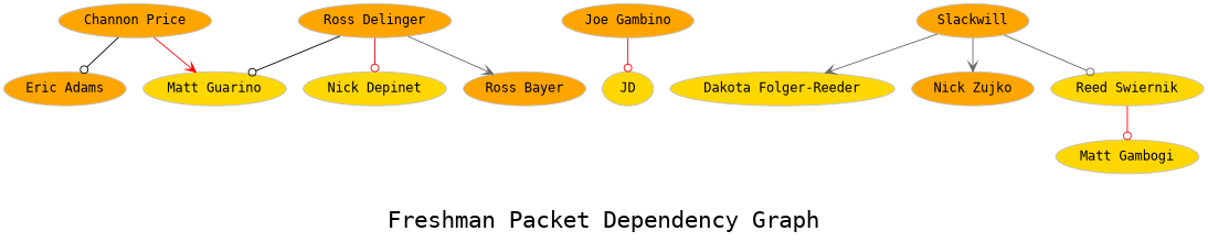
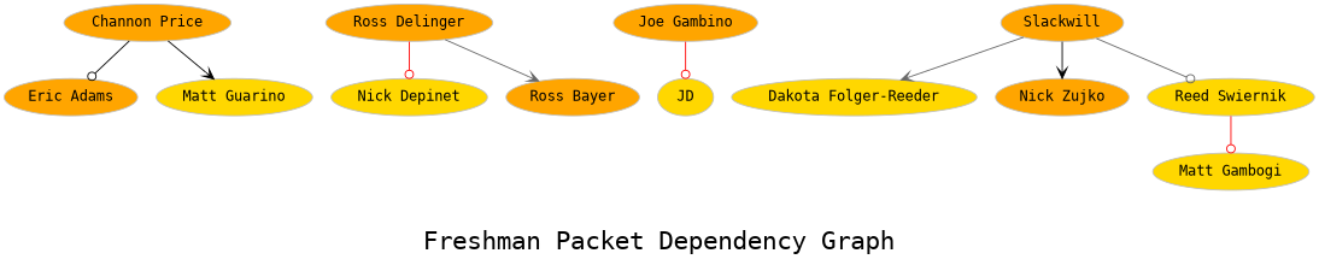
  digraph {
    fontname=Monospace
    fontsize=24
    label="Freshman Packet Dependency Graph"
    node [color=grey fillcolor=orange fontname=Monospace shape=oval style=filled]
    edge [arrowhead=odot color=red]
    "Channon Price"
    "Eric Adams"
    n3 [fillcolor=gold label="Matt Guarino"]
    JD [fillcolor=gold]
    "Joe Gambino"
    "Matt Gambogi" [fillcolor=gold]
    "Ross Delinger"
    "Nick Depinet" [fillcolor=gold]
    "Ross Bayer"
    "Dakota Folger-Reeder" [fillcolor=gold]
    Slackwill
    n12 [label="Nick Zujko"]
    "Reed Swiernik" [fillcolor=gold]
    "Channon Price" -> "Eric Adams" [color=black]
-   "Channon Price" -> n3 [arrowhead=vee]
+   "Channon Price" -> n3 [arrowhead=vee color=black]
    "Joe Gambino" -> JD
-   "Ross Delinger" -> n3 [color=black]
    "Ross Delinger" -> "Nick Depinet"
    "Ross Delinger" -> "Ross Bayer" [arrowhead=vee color=gray40]
    Slackwill -> "Dakota Folger-Reeder" [arrowhead=vee color=gray40]
-   Slackwill -> n12 [arrowhead=vee color=gray40]
+   Slackwill -> n12 [arrowhead=vee color=black]
    Slackwill -> "Reed Swiernik" [color=gray40]
    "Reed Swiernik" -> "Matt Gambogi"
  }
